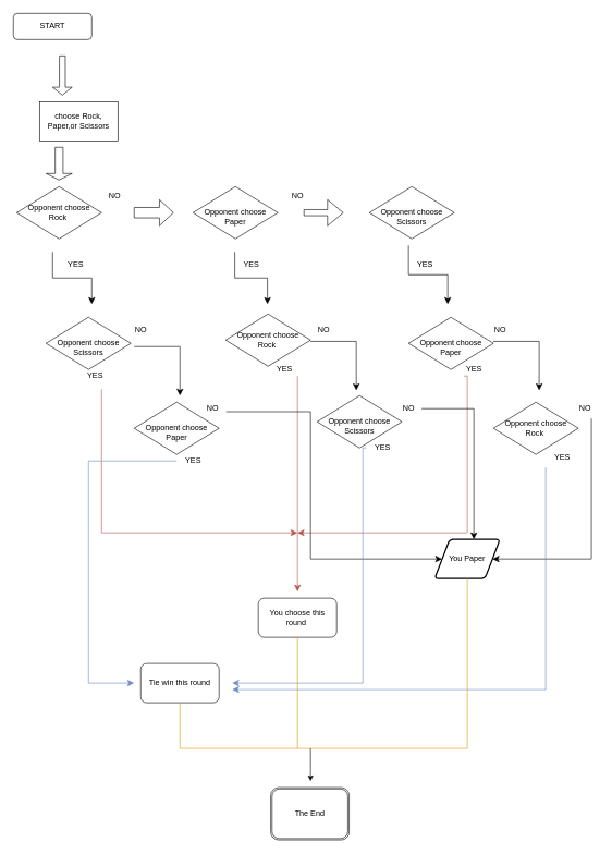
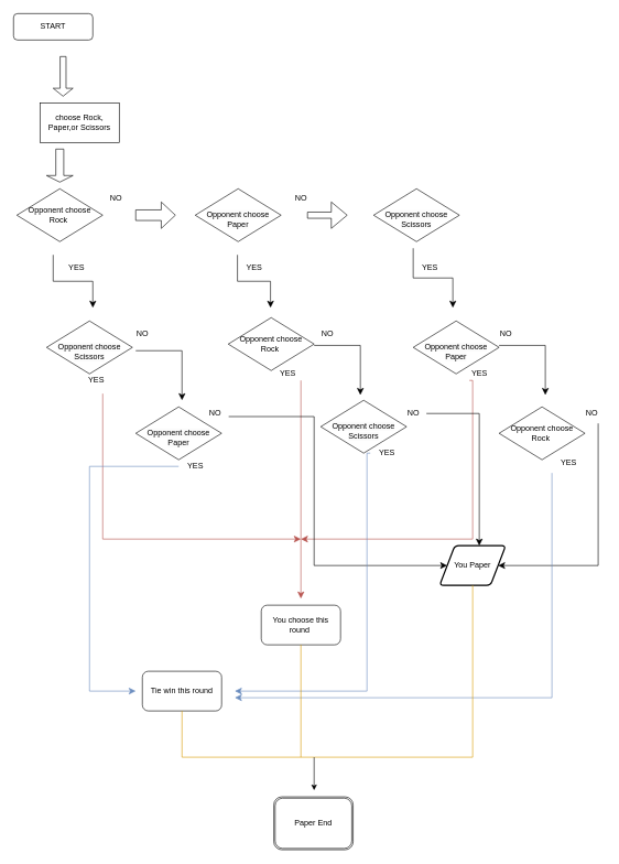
  <mxCell id="0" />
  <mxCell id="1" parent="0" />
  <mxCell id="2" value="START" style="rounded=1;whiteSpace=wrap;html=1;" parent="1" vertex="1"><mxGeometry x="20" y="20" width="120" height="40" as="geometry" /></mxCell>
  <mxCell id="3" value="" style="shape=singleArrow;direction=south;whiteSpace=wrap;html=1;" parent="1" vertex="1"><mxGeometry x="80" y="85" width="30" height="60" as="geometry" /></mxCell>
  <mxCell id="4" value="choose Rock, Paper,or Scissors" style="rounded=0;whiteSpace=wrap;html=1;" parent="1" vertex="1"><mxGeometry x="60" y="155" width="120" height="60" as="geometry" /></mxCell>
  <mxCell id="5" value="Opponent choose Rock&amp;nbsp;" style="rhombus;whiteSpace=wrap;html=1;" parent="1" vertex="1"><mxGeometry x="25" y="285" width="130" height="80" as="geometry" /></mxCell>
  <mxCell id="6" value="&lt;br&gt;&lt;span style=&quot;color: rgb(0, 0, 0); font-family: Helvetica; font-size: 12px; font-style: normal; font-variant-ligatures: normal; font-variant-caps: normal; font-weight: 400; letter-spacing: normal; orphans: 2; text-align: center; text-indent: 0px; text-transform: none; widows: 2; word-spacing: 0px; -webkit-text-stroke-width: 0px; background-color: rgb(251, 251, 251); text-decoration-thickness: initial; text-decoration-style: initial; text-decoration-color: initial; float: none; display: inline !important;&quot;&gt;Opponent choose Paper&lt;/span&gt;&lt;br&gt;" style="rhombus;whiteSpace=wrap;html=1;" parent="1" vertex="1"><mxGeometry x="295" y="285" width="130" height="80" as="geometry" /></mxCell>
  <mxCell id="7" value="&lt;br&gt;&lt;br style=&quot;border-color: var(--border-color); color: rgb(0, 0, 0); font-family: Helvetica; font-size: 12px; font-style: normal; font-variant-ligatures: normal; font-variant-caps: normal; font-weight: 400; letter-spacing: normal; orphans: 2; text-align: center; text-indent: 0px; text-transform: none; widows: 2; word-spacing: 0px; -webkit-text-stroke-width: 0px; background-color: rgb(251, 251, 251); text-decoration-thickness: initial; text-decoration-style: initial; text-decoration-color: initial;&quot;&gt;&lt;span style=&quot;border-color: var(--border-color); color: rgb(0, 0, 0); font-family: Helvetica; font-size: 12px; font-style: normal; font-variant-ligatures: normal; font-variant-caps: normal; font-weight: 400; letter-spacing: normal; orphans: 2; text-align: center; text-indent: 0px; text-transform: none; widows: 2; word-spacing: 0px; -webkit-text-stroke-width: 0px; text-decoration-thickness: initial; text-decoration-style: initial; text-decoration-color: initial; background-color: rgb(251, 251, 251); float: none; display: inline !important;&quot;&gt;Opponent choose Scissors&lt;/span&gt;&lt;br style=&quot;border-color: var(--border-color); color: rgb(0, 0, 0); font-family: Helvetica; font-size: 12px; font-style: normal; font-variant-ligatures: normal; font-variant-caps: normal; font-weight: 400; letter-spacing: normal; orphans: 2; text-align: center; text-indent: 0px; text-transform: none; widows: 2; word-spacing: 0px; -webkit-text-stroke-width: 0px; background-color: rgb(251, 251, 251); text-decoration-thickness: initial; text-decoration-style: initial; text-decoration-color: initial;&quot;&gt;&lt;br&gt;" style="rhombus;whiteSpace=wrap;html=1;" parent="1" vertex="1"><mxGeometry x="565" y="285" width="130" height="80" as="geometry" /></mxCell>
  <mxCell id="8" value="" style="shape=singleArrow;whiteSpace=wrap;html=1;arrowWidth=0.4;arrowSize=0.356;" parent="1" vertex="1"><mxGeometry x="205" y="305" width="60" height="40" as="geometry" /></mxCell>
  <mxCell id="9" value="NO" style="text;html=1;align=center;verticalAlign=middle;resizable=0;points=[];autosize=1;strokeColor=none;fillColor=none;" parent="1" vertex="1"><mxGeometry x="155" y="285" width="40" height="30" as="geometry" /></mxCell>
  <mxCell id="10" value="" style="shape=singleArrow;whiteSpace=wrap;html=1;arrowWidth=0.233;arrowSize=0.4;" parent="1" vertex="1"><mxGeometry x="465" y="305" width="60" height="40" as="geometry" /></mxCell>
  <mxCell id="11" value="NO" style="text;html=1;align=center;verticalAlign=middle;resizable=0;points=[];autosize=1;strokeColor=none;fillColor=none;" parent="1" vertex="1"><mxGeometry x="435" y="285" width="40" height="30" as="geometry" /></mxCell>
  <mxCell id="12" value="" style="shape=singleArrow;direction=south;whiteSpace=wrap;html=1;" parent="1" vertex="1"><mxGeometry x="70" y="225" width="40" height="50" as="geometry" /></mxCell>
  <mxCell id="13" value="" style="edgeStyle=elbowEdgeStyle;elbow=vertical;endArrow=classic;html=1;curved=0;rounded=0;endSize=8;startSize=8;" parent="1" edge="1"><mxGeometry width="50" height="50" relative="1" as="geometry"><mxPoint x="359" y="385" as="sourcePoint" /><mxPoint x="409" y="465" as="targetPoint" /></mxGeometry></mxCell>
  <mxCell id="14" value="YES" style="text;html=1;align=center;verticalAlign=middle;resizable=0;points=[];autosize=1;strokeColor=none;fillColor=none;" parent="1" vertex="1"><mxGeometry x="90" y="390" width="50" height="30" as="geometry" /></mxCell>
  <mxCell id="15" value="" style="edgeStyle=elbowEdgeStyle;elbow=vertical;endArrow=classic;html=1;curved=0;rounded=0;endSize=8;startSize=8;" parent="1" edge="1"><mxGeometry width="50" height="50" relative="1" as="geometry"><mxPoint x="80" y="385" as="sourcePoint" /><mxPoint x="140" y="465" as="targetPoint" /></mxGeometry></mxCell>
  <mxCell id="16" value="" style="edgeStyle=elbowEdgeStyle;elbow=vertical;endArrow=classic;html=1;curved=0;rounded=0;endSize=8;startSize=8;" parent="1" edge="1"><mxGeometry width="50" height="50" relative="1" as="geometry"><mxPoint x="625" y="375" as="sourcePoint" /><mxPoint x="685" y="465" as="targetPoint" /></mxGeometry></mxCell>
  <mxCell id="17" value="YES" style="text;html=1;align=center;verticalAlign=middle;resizable=0;points=[];autosize=1;strokeColor=none;fillColor=none;" parent="1" vertex="1"><mxGeometry x="359" y="390" width="50" height="30" as="geometry" /></mxCell>
  <mxCell id="18" value="YES" style="text;html=1;align=center;verticalAlign=middle;resizable=0;points=[];autosize=1;strokeColor=none;fillColor=none;" parent="1" vertex="1"><mxGeometry x="625" y="390" width="50" height="30" as="geometry" /></mxCell>
  <mxCell id="19" value="Opponent choose Rock&amp;nbsp;" style="rhombus;whiteSpace=wrap;html=1;" parent="1" vertex="1"><mxGeometry x="345" y="480" width="130" height="80" as="geometry" /></mxCell>
  <mxCell id="20" value="&lt;br&gt;&lt;br style=&quot;border-color: var(--border-color); color: rgb(0, 0, 0); font-family: Helvetica; font-size: 12px; font-style: normal; font-variant-ligatures: normal; font-variant-caps: normal; font-weight: 400; letter-spacing: normal; orphans: 2; text-align: center; text-indent: 0px; text-transform: none; widows: 2; word-spacing: 0px; -webkit-text-stroke-width: 0px; background-color: rgb(251, 251, 251); text-decoration-thickness: initial; text-decoration-style: initial; text-decoration-color: initial;&quot;&gt;&lt;span style=&quot;border-color: var(--border-color); color: rgb(0, 0, 0); font-family: Helvetica; font-size: 12px; font-style: normal; font-variant-ligatures: normal; font-variant-caps: normal; font-weight: 400; letter-spacing: normal; orphans: 2; text-align: center; text-indent: 0px; text-transform: none; widows: 2; word-spacing: 0px; -webkit-text-stroke-width: 0px; text-decoration-thickness: initial; text-decoration-style: initial; text-decoration-color: initial; background-color: rgb(251, 251, 251); float: none; display: inline !important;&quot;&gt;Opponent choose Scissors&lt;/span&gt;&lt;br style=&quot;border-color: var(--border-color); color: rgb(0, 0, 0); font-family: Helvetica; font-size: 12px; font-style: normal; font-variant-ligatures: normal; font-variant-caps: normal; font-weight: 400; letter-spacing: normal; orphans: 2; text-align: center; text-indent: 0px; text-transform: none; widows: 2; word-spacing: 0px; -webkit-text-stroke-width: 0px; background-color: rgb(251, 251, 251); text-decoration-thickness: initial; text-decoration-style: initial; text-decoration-color: initial;&quot;&gt;&lt;br&gt;" style="rhombus;whiteSpace=wrap;html=1;" parent="1" vertex="1"><mxGeometry x="70" y="485" width="130" height="80" as="geometry" /></mxCell>
  <mxCell id="21" value="&lt;br&gt;&lt;span style=&quot;color: rgb(0, 0, 0); font-family: Helvetica; font-size: 12px; font-style: normal; font-variant-ligatures: normal; font-variant-caps: normal; font-weight: 400; letter-spacing: normal; orphans: 2; text-align: center; text-indent: 0px; text-transform: none; widows: 2; word-spacing: 0px; -webkit-text-stroke-width: 0px; background-color: rgb(251, 251, 251); text-decoration-thickness: initial; text-decoration-style: initial; text-decoration-color: initial; float: none; display: inline !important;&quot;&gt;Opponent choose Paper&lt;/span&gt;&lt;br&gt;" style="rhombus;whiteSpace=wrap;html=1;" parent="1" vertex="1"><mxGeometry x="625" y="485" width="130" height="80" as="geometry" /></mxCell>
  <mxCell id="22" value="" style="edgeStyle=segmentEdgeStyle;endArrow=classic;html=1;curved=0;rounded=0;endSize=8;startSize=8;" parent="1" edge="1"><mxGeometry width="50" height="50" relative="1" as="geometry"><mxPoint x="205" y="530" as="sourcePoint" /><mxPoint x="275" y="605" as="targetPoint" /></mxGeometry></mxCell>
  <mxCell id="23" value="" style="edgeStyle=segmentEdgeStyle;endArrow=classic;html=1;curved=0;rounded=0;endSize=8;startSize=8;" parent="1" edge="1"><mxGeometry width="50" height="50" relative="1" as="geometry"><mxPoint x="475" y="522" as="sourcePoint" /><mxPoint x="545" y="597" as="targetPoint" /></mxGeometry></mxCell>
  <mxCell id="24" value="" style="edgeStyle=segmentEdgeStyle;endArrow=classic;html=1;curved=0;rounded=0;endSize=8;startSize=8;" parent="1" edge="1"><mxGeometry width="50" height="50" relative="1" as="geometry"><mxPoint x="755" y="522" as="sourcePoint" /><mxPoint x="825" y="597" as="targetPoint" /></mxGeometry></mxCell>
  <mxCell id="25" value="NO" style="text;html=1;align=center;verticalAlign=middle;resizable=0;points=[];autosize=1;strokeColor=none;fillColor=none;" parent="1" vertex="1"><mxGeometry x="745" y="490" width="40" height="30" as="geometry" /></mxCell>
  <mxCell id="26" value="NO" style="text;html=1;align=center;verticalAlign=middle;resizable=0;points=[];autosize=1;strokeColor=none;fillColor=none;" parent="1" vertex="1"><mxGeometry x="475" y="490" width="40" height="30" as="geometry" /></mxCell>
  <mxCell id="27" value="NO" style="text;html=1;align=center;verticalAlign=middle;resizable=0;points=[];autosize=1;strokeColor=none;fillColor=none;" parent="1" vertex="1"><mxGeometry x="195" y="490" width="40" height="30" as="geometry" /></mxCell>
  <mxCell id="28" value="&lt;br&gt;&lt;br style=&quot;border-color: var(--border-color); color: rgb(0, 0, 0); font-family: Helvetica; font-size: 12px; font-style: normal; font-variant-ligatures: normal; font-variant-caps: normal; font-weight: 400; letter-spacing: normal; orphans: 2; text-align: center; text-indent: 0px; text-transform: none; widows: 2; word-spacing: 0px; -webkit-text-stroke-width: 0px; background-color: rgb(251, 251, 251); text-decoration-thickness: initial; text-decoration-style: initial; text-decoration-color: initial;&quot;&gt;&lt;span style=&quot;border-color: var(--border-color); color: rgb(0, 0, 0); font-family: Helvetica; font-size: 12px; font-style: normal; font-variant-ligatures: normal; font-variant-caps: normal; font-weight: 400; letter-spacing: normal; orphans: 2; text-align: center; text-indent: 0px; text-transform: none; widows: 2; word-spacing: 0px; -webkit-text-stroke-width: 0px; text-decoration-thickness: initial; text-decoration-style: initial; text-decoration-color: initial; background-color: rgb(251, 251, 251); float: none; display: inline !important;&quot;&gt;Opponent choose Scissors&lt;/span&gt;&lt;br style=&quot;border-color: var(--border-color); color: rgb(0, 0, 0); font-family: Helvetica; font-size: 12px; font-style: normal; font-variant-ligatures: normal; font-variant-caps: normal; font-weight: 400; letter-spacing: normal; orphans: 2; text-align: center; text-indent: 0px; text-transform: none; widows: 2; word-spacing: 0px; -webkit-text-stroke-width: 0px; background-color: rgb(251, 251, 251); text-decoration-thickness: initial; text-decoration-style: initial; text-decoration-color: initial;&quot;&gt;&lt;br&gt;" style="rhombus;whiteSpace=wrap;html=1;" parent="1" vertex="1"><mxGeometry x="485" y="605" width="130" height="80" as="geometry" /></mxCell>
  <mxCell id="29" value="Opponent choose Rock&amp;nbsp;" style="rhombus;whiteSpace=wrap;html=1;" parent="1" vertex="1"><mxGeometry x="755" y="615" width="130" height="80" as="geometry" /></mxCell>
  <mxCell id="30" value="&lt;br&gt;&lt;span style=&quot;color: rgb(0, 0, 0); font-family: Helvetica; font-size: 12px; font-style: normal; font-variant-ligatures: normal; font-variant-caps: normal; font-weight: 400; letter-spacing: normal; orphans: 2; text-align: center; text-indent: 0px; text-transform: none; widows: 2; word-spacing: 0px; -webkit-text-stroke-width: 0px; background-color: rgb(251, 251, 251); text-decoration-thickness: initial; text-decoration-style: initial; text-decoration-color: initial; float: none; display: inline !important;&quot;&gt;Opponent choose Paper&lt;/span&gt;&lt;br&gt;" style="rhombus;whiteSpace=wrap;html=1;" parent="1" vertex="1"><mxGeometry x="205" y="615" width="130" height="80" as="geometry" /></mxCell>
  <mxCell id="31" value="YES" style="text;html=1;align=center;verticalAlign=middle;resizable=0;points=[];autosize=1;strokeColor=none;fillColor=none;" parent="1" vertex="1"><mxGeometry x="120" y="560" width="50" height="30" as="geometry" /></mxCell>
  <mxCell id="32" value="YES" style="text;html=1;align=center;verticalAlign=middle;resizable=0;points=[];autosize=1;strokeColor=none;fillColor=none;" parent="1" vertex="1"><mxGeometry x="410" y="550" width="50" height="30" as="geometry" /></mxCell>
  <mxCell id="33" value="YES" style="text;html=1;align=center;verticalAlign=middle;resizable=0;points=[];autosize=1;strokeColor=none;fillColor=none;" parent="1" vertex="1"><mxGeometry x="700" y="550" width="50" height="30" as="geometry" /></mxCell>
  <mxCell id="34" value="" style="edgeStyle=elbowEdgeStyle;elbow=horizontal;endArrow=classic;html=1;curved=0;rounded=0;endSize=8;startSize=8;fillColor=#f8cecc;strokeColor=#b85450;" parent="1" edge="1"><mxGeometry width="50" height="50" relative="1" as="geometry"><mxPoint x="155" y="595" as="sourcePoint" /><mxPoint x="455" y="815" as="targetPoint" /><Array as="points"><mxPoint x="155" y="705" /></Array></mxGeometry></mxCell>
  <mxCell id="35" value="" style="edgeStyle=elbowEdgeStyle;elbow=horizontal;endArrow=classic;html=1;curved=0;rounded=0;endSize=8;startSize=8;fillColor=#f8cecc;strokeColor=#b85450;" parent="1" edge="1"><mxGeometry width="50" height="50" relative="1" as="geometry"><mxPoint x="710" y="575" as="sourcePoint" /><mxPoint x="455" y="815" as="targetPoint" /><Array as="points"><mxPoint x="715" y="695" /></Array></mxGeometry></mxCell>
  <mxCell id="36" value="" style="edgeStyle=elbowEdgeStyle;elbow=horizontal;endArrow=classic;html=1;curved=0;rounded=0;endSize=8;startSize=8;fillColor=#f8cecc;strokeColor=#b85450;" parent="1" edge="1"><mxGeometry width="50" height="50" relative="1" as="geometry"><mxPoint x="455" y="575" as="sourcePoint" /><mxPoint x="455" y="905" as="targetPoint" /><Array as="points"><mxPoint x="455" y="725" /></Array></mxGeometry></mxCell>
  <mxCell id="37" value="You choose this round&amp;nbsp;" style="rounded=1;whiteSpace=wrap;html=1;" parent="1" vertex="1"><mxGeometry x="395" y="915" width="120" height="60" as="geometry" /></mxCell>
  <mxCell id="38" value="YES" style="text;html=1;align=center;verticalAlign=middle;resizable=0;points=[];autosize=1;strokeColor=none;fillColor=none;" parent="1" vertex="1"><mxGeometry x="270" y="690" width="50" height="30" as="geometry" /></mxCell>
  <mxCell id="39" value="YES" style="text;html=1;align=center;verticalAlign=middle;resizable=0;points=[];autosize=1;strokeColor=none;fillColor=none;" parent="1" vertex="1"><mxGeometry x="560" y="670" width="50" height="30" as="geometry" /></mxCell>
  <mxCell id="40" value="YES" style="text;html=1;align=center;verticalAlign=middle;resizable=0;points=[];autosize=1;strokeColor=none;fillColor=none;" parent="1" vertex="1"><mxGeometry x="835" y="685" width="50" height="30" as="geometry" /></mxCell>
  <mxCell id="41" value="NO" style="text;html=1;align=center;verticalAlign=middle;resizable=0;points=[];autosize=1;strokeColor=none;fillColor=none;" parent="1" vertex="1"><mxGeometry x="605" y="610" width="40" height="30" as="geometry" /></mxCell>
  <mxCell id="42" value="NO" style="text;html=1;align=center;verticalAlign=middle;resizable=0;points=[];autosize=1;strokeColor=none;fillColor=none;" parent="1" vertex="1"><mxGeometry x="305" y="610" width="40" height="30" as="geometry" /></mxCell>
  <mxCell id="43" value="NO" style="text;html=1;align=center;verticalAlign=middle;resizable=0;points=[];autosize=1;strokeColor=none;fillColor=none;" parent="1" vertex="1"><mxGeometry x="875" y="610" width="40" height="30" as="geometry" /></mxCell>
  <mxCell id="44" value="" style="edgeStyle=elbowEdgeStyle;elbow=horizontal;endArrow=classic;html=1;curved=0;rounded=0;endSize=8;startSize=8;exitX=1.017;exitY=0.656;exitDx=0;exitDy=0;exitPerimeter=0;" parent="1" source="42" target="47" edge="1"><mxGeometry width="50" height="50" relative="1" as="geometry"><mxPoint x="475" y="835" as="sourcePoint" /><mxPoint x="635" y="855" as="targetPoint" /><Array as="points"><mxPoint x="475" y="855" /><mxPoint x="485" y="855" /></Array></mxGeometry></mxCell>
  <mxCell id="45" value="" style="edgeStyle=elbowEdgeStyle;elbow=horizontal;endArrow=classic;html=1;curved=0;rounded=0;endSize=8;startSize=8;entryX=1;entryY=0.5;entryDx=0;entryDy=0;" parent="1" source="43" target="47" edge="1"><mxGeometry width="50" height="50" relative="1" as="geometry"><mxPoint x="356" y="640" as="sourcePoint" /><mxPoint x="795" y="855" as="targetPoint" /><Array as="points"><mxPoint x="905" y="835" /><mxPoint x="495" y="865" /></Array></mxGeometry></mxCell>
  <mxCell id="46" value="" style="edgeStyle=elbowEdgeStyle;elbow=horizontal;endArrow=classic;html=1;curved=0;rounded=0;endSize=8;startSize=8;" parent="1" source="41" edge="1"><mxGeometry width="50" height="50" relative="1" as="geometry"><mxPoint x="366" y="650" as="sourcePoint" /><mxPoint x="725" y="825" as="targetPoint" /><Array as="points"><mxPoint x="725" y="715" /><mxPoint x="505" y="875" /></Array></mxGeometry></mxCell>
  <mxCell id="47" value="You Paper" style="shape=parallelogram;html=1;strokeWidth=2;perimeter=parallelogramPerimeter;whiteSpace=wrap;rounded=1;arcSize=12;size=0.23;" parent="1" vertex="1"><mxGeometry x="665" y="825" width="100" height="60" as="geometry" /></mxCell>
  <mxCell id="48" value="" style="edgeStyle=elbowEdgeStyle;elbow=horizontal;endArrow=classic;html=1;curved=0;rounded=0;endSize=8;startSize=8;fillColor=#dae8fc;strokeColor=#6c8ebf;" parent="1" source="38" edge="1"><mxGeometry width="50" height="50" relative="1" as="geometry"><mxPoint x="376" y="660" as="sourcePoint" /><mxPoint x="205" y="1045" as="targetPoint" /><Array as="points"><mxPoint x="135" y="1005" /><mxPoint x="225" y="1005" /><mxPoint x="515" y="885" /></Array></mxGeometry></mxCell>
  <mxCell id="49" value="" style="edgeStyle=elbowEdgeStyle;elbow=horizontal;endArrow=classic;html=1;curved=0;rounded=0;endSize=8;startSize=8;fillColor=#dae8fc;strokeColor=#6c8ebf;" parent="1" source="39" edge="1"><mxGeometry width="50" height="50" relative="1" as="geometry"><mxPoint x="386" y="670" as="sourcePoint" /><mxPoint x="355" y="1045" as="targetPoint" /><Array as="points"><mxPoint x="555" y="875" /><mxPoint x="595" y="805" /><mxPoint x="525" y="895" /></Array></mxGeometry></mxCell>
  <mxCell id="50" value="" style="edgeStyle=elbowEdgeStyle;elbow=horizontal;endArrow=classic;html=1;curved=0;rounded=0;endSize=8;startSize=8;fillColor=#dae8fc;strokeColor=#6c8ebf;" parent="1" source="40" edge="1"><mxGeometry width="50" height="50" relative="1" as="geometry"><mxPoint x="396" y="680" as="sourcePoint" /><mxPoint x="355" y="1055" as="targetPoint" /><Array as="points"><mxPoint x="835" y="835" /><mxPoint x="535" y="905" /></Array></mxGeometry></mxCell>
  <mxCell id="51" value="Tie win this round" style="rounded=1;whiteSpace=wrap;html=1;" parent="1" vertex="1"><mxGeometry x="215" y="1015" width="120" height="60" as="geometry" /></mxCell>
  <mxCell id="52" value="" style="endArrow=none;html=1;rounded=0;fillColor=#ffe6cc;strokeColor=#d79b00;" parent="1" source="51" edge="1"><mxGeometry width="50" height="50" relative="1" as="geometry"><mxPoint x="475" y="985" as="sourcePoint" /><mxPoint x="715" y="1145" as="targetPoint" /><Array as="points"><mxPoint x="275" y="1115" /><mxPoint x="275" y="1145" /><mxPoint x="475" y="1145" /></Array></mxGeometry></mxCell>
  <mxCell id="53" value="" style="endArrow=none;html=1;rounded=0;fillColor=#ffe6cc;strokeColor=#d79b00;" parent="1" target="47" edge="1"><mxGeometry width="50" height="50" relative="1" as="geometry"><mxPoint x="715" y="1145" as="sourcePoint" /><mxPoint x="525" y="935" as="targetPoint" /></mxGeometry></mxCell>
  <mxCell id="54" value="" style="endArrow=none;html=1;rounded=0;fillColor=#ffe6cc;strokeColor=#d79b00;" parent="1" target="37" edge="1"><mxGeometry width="50" height="50" relative="1" as="geometry"><mxPoint x="455" y="1145" as="sourcePoint" /><mxPoint x="505" y="1085" as="targetPoint" /></mxGeometry></mxCell>
  <mxCell id="55" value="" style="endArrow=classic;html=1;rounded=0;" parent="1" edge="1"><mxGeometry width="50" height="50" relative="1" as="geometry"><mxPoint x="475" y="1145" as="sourcePoint" /><mxPoint x="475" y="1195" as="targetPoint" /></mxGeometry></mxCell>
- <mxCell id="56" value="The End" style="shape=ext;double=1;rounded=1;whiteSpace=wrap;html=1;" parent="1" vertex="1"><mxGeometry x="414" y="1205" width="120" height="80" as="geometry" /></mxCell>
+ <mxCell id="56" value="Paper End" style="shape=ext;double=1;rounded=1;whiteSpace=wrap;html=1;" parent="1" vertex="1"><mxGeometry x="414" y="1205" width="120" height="80" as="geometry" /></mxCell>
